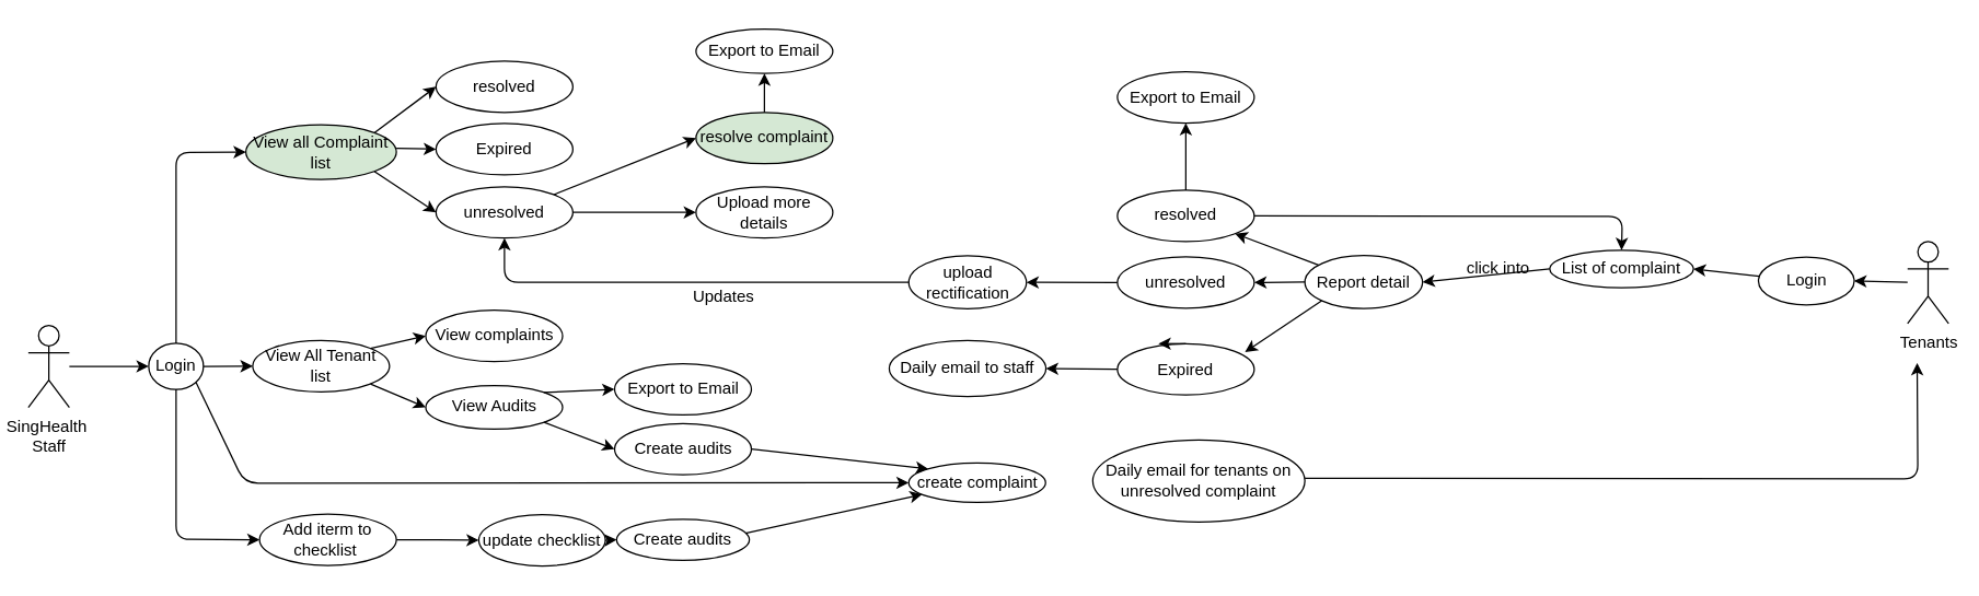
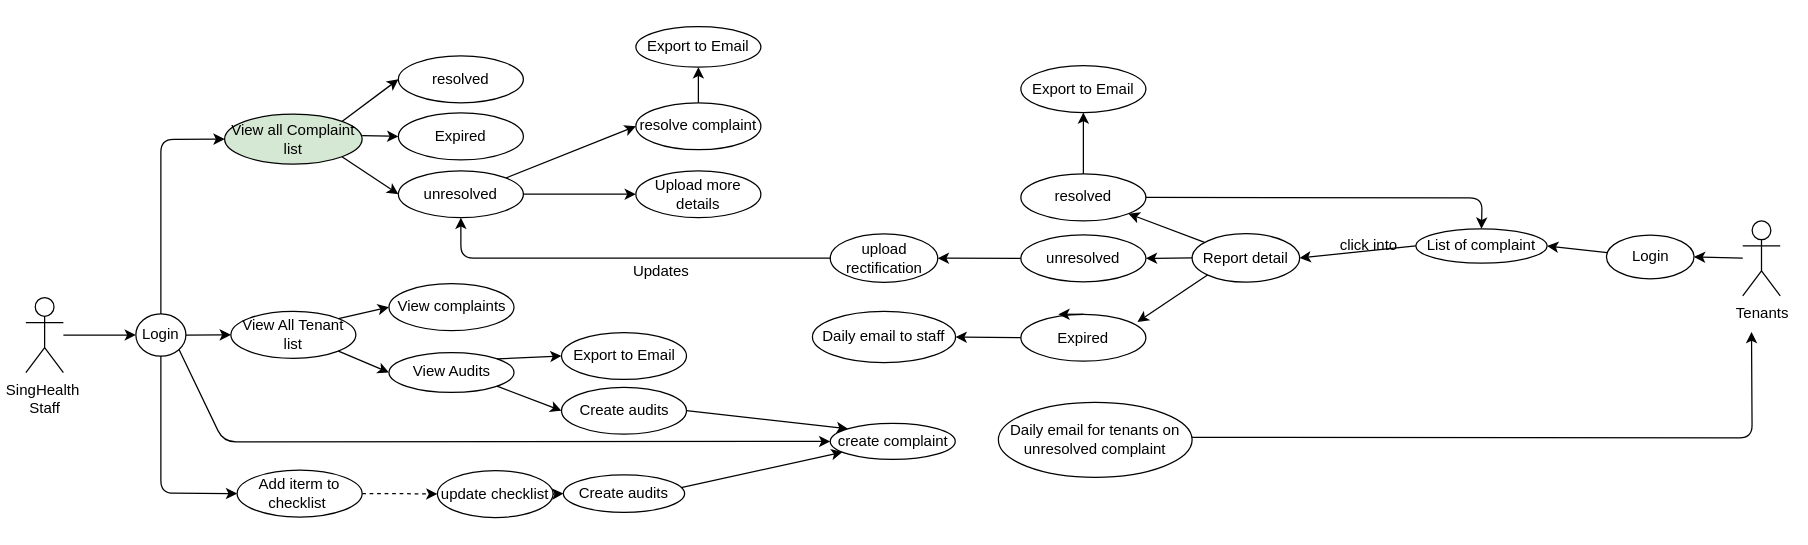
  <mxCell id="0" />
  <mxCell id="1" parent="0" />
  <mxCell id="2" style="edgeStyle=orthogonalEdgeStyle;rounded=0;orthogonalLoop=1;jettySize=auto;html=1;entryX=0;entryY=0.5;entryDx=0;entryDy=0;" edge="1" parent="1" source="3" target="4"><mxGeometry relative="1" as="geometry" /></mxCell>
  <mxCell id="3" value="SingHealth&amp;nbsp;&lt;br&gt;Staff" style="shape=umlActor;verticalLabelPosition=bottom;verticalAlign=top;html=1;outlineConnect=0;" parent="1" vertex="1"><mxGeometry x="20" y="237.5" width="30" height="60" as="geometry" /></mxCell>
  <mxCell id="4" value="Login" style="ellipse;whiteSpace=wrap;html=1;" parent="1" vertex="1"><mxGeometry x="108" y="250.62" width="40" height="33.75" as="geometry" /></mxCell>
  <mxCell id="5" value="Create audits" style="ellipse;whiteSpace=wrap;html=1;" parent="1" vertex="1"><mxGeometry x="450" y="379.38" width="97" height="30" as="geometry" /></mxCell>
  <mxCell id="6" value="create complaint" style="ellipse;whiteSpace=wrap;html=1;" parent="1" vertex="1"><mxGeometry x="663.5" y="338.24" width="100" height="28.75" as="geometry" /></mxCell>
- <mxCell id="7" style="edgeStyle=orthogonalEdgeStyle;rounded=0;orthogonalLoop=1;jettySize=auto;html=1;exitX=1;exitY=0.5;exitDx=0;exitDy=0;entryX=0;entryY=0.5;entryDx=0;entryDy=0;" parent="1" source="8" target="10" edge="1"><mxGeometry relative="1" as="geometry"><mxPoint x="504" y="384.38" as="targetPoint" /></mxGeometry></mxCell>
+ <mxCell id="7" style="edgeStyle=orthogonalEdgeStyle;rounded=0;orthogonalLoop=1;jettySize=auto;html=1;exitX=1;exitY=0.5;exitDx=0;exitDy=0;entryX=0;entryY=0.5;entryDx=0;entryDy=0;dashed=1;" parent="1" source="8" target="10" edge="1"><mxGeometry relative="1" as="geometry"><mxPoint x="504" y="384.38" as="targetPoint" /></mxGeometry></mxCell>
  <mxCell id="8" value="Add iterm to checklist&amp;nbsp;" style="ellipse;whiteSpace=wrap;html=1;" parent="1" vertex="1"><mxGeometry x="189" y="375.63" width="100" height="37.5" as="geometry" /></mxCell>
  <mxCell id="9" value="View complaints" style="ellipse;whiteSpace=wrap;html=1;" vertex="1" parent="1"><mxGeometry x="310.5" y="226.48" width="100" height="37.5" as="geometry" /></mxCell>
  <mxCell id="10" value="update checklist" style="ellipse;whiteSpace=wrap;html=1;" vertex="1" parent="1"><mxGeometry x="349.25" y="376" width="92.5" height="37.5" as="geometry" /></mxCell>
  <mxCell id="11" value="View Audits" style="ellipse;whiteSpace=wrap;html=1;" vertex="1" parent="1"><mxGeometry x="310.5" y="281.55" width="100" height="31.88" as="geometry" /></mxCell>
  <mxCell id="12" value="" style="endArrow=classic;html=1;exitX=0.5;exitY=1;exitDx=0;exitDy=0;entryX=0;entryY=0.5;entryDx=0;entryDy=0;" edge="1" parent="1" source="4" target="8"><mxGeometry width="50" height="50" relative="1" as="geometry"><mxPoint x="140" y="348.75" as="sourcePoint" /><mxPoint x="190" y="298.75" as="targetPoint" /><Array as="points"><mxPoint x="128" y="394" /></Array></mxGeometry></mxCell>
  <mxCell id="13" value="" style="endArrow=classic;html=1;exitX=1;exitY=0;exitDx=0;exitDy=0;entryX=0;entryY=0.5;entryDx=0;entryDy=0;" edge="1" parent="1" source="11" target="14"><mxGeometry width="50" height="50" relative="1" as="geometry"><mxPoint x="548" y="517.69" as="sourcePoint" /><mxPoint x="588" y="276.69" as="targetPoint" /></mxGeometry></mxCell>
  <mxCell id="14" value="Export to Email" style="ellipse;whiteSpace=wrap;html=1;" vertex="1" parent="1"><mxGeometry x="448.5" y="265.55" width="100" height="37.5" as="geometry" /></mxCell>
  <mxCell id="15" value="Create audits" style="ellipse;whiteSpace=wrap;html=1;" vertex="1" parent="1"><mxGeometry x="448.5" y="309.3" width="100" height="37.5" as="geometry" /></mxCell>
  <mxCell id="16" value="" style="endArrow=classic;html=1;exitX=1;exitY=1;exitDx=0;exitDy=0;entryX=0;entryY=0.5;entryDx=0;entryDy=0;" edge="1" parent="1" source="11" target="15"><mxGeometry width="50" height="50" relative="1" as="geometry"><mxPoint x="543" y="286.44" as="sourcePoint" /><mxPoint x="603" y="256.44" as="targetPoint" /></mxGeometry></mxCell>
  <mxCell id="17" value="View All Tenant list" style="ellipse;whiteSpace=wrap;html=1;" vertex="1" parent="1"><mxGeometry x="184" y="248.62" width="100" height="37.5" as="geometry" /></mxCell>
  <mxCell id="18" value="" style="endArrow=classic;html=1;exitX=1;exitY=1;exitDx=0;exitDy=0;entryX=0;entryY=0.5;entryDx=0;entryDy=0;" edge="1" parent="1" source="17" target="11"><mxGeometry width="50" height="50" relative="1" as="geometry"><mxPoint x="426.5" y="302.69" as="sourcePoint" /><mxPoint x="485" y="495.82" as="targetPoint" /></mxGeometry></mxCell>
  <mxCell id="19" value="" style="endArrow=classic;html=1;exitX=1;exitY=0;exitDx=0;exitDy=0;entryX=0;entryY=0.5;entryDx=0;entryDy=0;" edge="1" parent="1" source="17" target="9"><mxGeometry width="50" height="50" relative="1" as="geometry"><mxPoint x="297.5" y="487.69" as="sourcePoint" /><mxPoint x="347.5" y="437.69" as="targetPoint" /></mxGeometry></mxCell>
  <mxCell id="20" value="View all Complaint list" style="ellipse;whiteSpace=wrap;html=1;fillColor=#d5e8d4;" vertex="1" parent="1"><mxGeometry x="179" y="90.75" width="110" height="40" as="geometry" /></mxCell>
  <mxCell id="21" value="unresolved" style="ellipse;whiteSpace=wrap;html=1;" vertex="1" parent="1"><mxGeometry x="318" y="136.12" width="100" height="37.5" as="geometry" /></mxCell>
  <mxCell id="22" value="Upload more details" style="ellipse;whiteSpace=wrap;html=1;" vertex="1" parent="1"><mxGeometry x="508" y="136.12" width="100" height="37.5" as="geometry" /></mxCell>
- <mxCell id="23" value="resolve complaint" style="ellipse;whiteSpace=wrap;html=1;fillColor=#d5e8d4;" vertex="1" parent="1"><mxGeometry x="508" y="81.74" width="100" height="37.5" as="geometry" /></mxCell>
+ <mxCell id="23" value="resolve complaint" style="ellipse;whiteSpace=wrap;html=1;" vertex="1" parent="1"><mxGeometry x="508" y="81.74" width="100" height="37.5" as="geometry" /></mxCell>
  <mxCell id="24" value="" style="endArrow=classic;html=1;exitX=1;exitY=0.5;exitDx=0;exitDy=0;entryX=0;entryY=0.5;entryDx=0;entryDy=0;" edge="1" parent="1" source="21" target="22"><mxGeometry width="50" height="50" relative="1" as="geometry"><mxPoint x="376.5" y="85.13" as="sourcePoint" /><mxPoint x="426.5" y="35.13" as="targetPoint" /></mxGeometry></mxCell>
  <mxCell id="25" value="" style="endArrow=classic;html=1;entryX=0;entryY=0.5;entryDx=0;entryDy=0;exitX=1;exitY=0;exitDx=0;exitDy=0;" edge="1" parent="1" source="21" target="23"><mxGeometry width="50" height="50" relative="1" as="geometry"><mxPoint x="466.5" y="95.13" as="sourcePoint" /><mxPoint x="486.5" y="95.13" as="targetPoint" /></mxGeometry></mxCell>
  <mxCell id="26" value="" style="endArrow=classic;html=1;exitX=1;exitY=0.5;exitDx=0;exitDy=0;entryX=0;entryY=0.5;entryDx=0;entryDy=0;" edge="1" parent="1" source="10" target="5"><mxGeometry width="50" height="50" relative="1" as="geometry"><mxPoint x="384" y="265.38" as="sourcePoint" /><mxPoint x="434" y="215.38" as="targetPoint" /></mxGeometry></mxCell>
  <mxCell id="27" value="" style="endArrow=classic;html=1;exitX=1;exitY=0.5;exitDx=0;exitDy=0;entryX=0;entryY=0;entryDx=0;entryDy=0;" edge="1" parent="1" source="15" target="6"><mxGeometry width="50" height="50" relative="1" as="geometry"><mxPoint x="536" y="146.55" as="sourcePoint" /><mxPoint x="682.5" y="329.925" as="targetPoint" /></mxGeometry></mxCell>
  <mxCell id="28" value="" style="endArrow=classic;html=1;exitX=0.971;exitY=0.339;exitDx=0;exitDy=0;exitPerimeter=0;" edge="1" parent="1" source="5" target="6"><mxGeometry width="50" height="50" relative="1" as="geometry"><mxPoint x="531" y="166.37" as="sourcePoint" /><mxPoint x="682.5" y="352.24" as="targetPoint" /></mxGeometry></mxCell>
  <mxCell id="29" value="Daily email for tenants on unresolved complaint" style="ellipse;whiteSpace=wrap;html=1;" vertex="1" parent="1"><mxGeometry x="798" y="321.38" width="155" height="60" as="geometry" /></mxCell>
  <mxCell id="30" value="Tenants" style="shape=umlActor;verticalLabelPosition=bottom;verticalAlign=top;html=1;outlineConnect=0;" vertex="1" parent="1"><mxGeometry x="1393.5" y="176.26" width="30" height="60" as="geometry" /></mxCell>
  <mxCell id="31" value="Login" style="ellipse;whiteSpace=wrap;html=1;" vertex="1" parent="1"><mxGeometry x="1284.5" y="187.51" width="70" height="35" as="geometry" /></mxCell>
  <mxCell id="32" value="Report detail" style="ellipse;whiteSpace=wrap;html=1;" vertex="1" parent="1"><mxGeometry x="953" y="186.49" width="86" height="38.75" as="geometry" /></mxCell>
  <mxCell id="33" value="" style="endArrow=classic;html=1;exitX=0;exitY=0.5;exitDx=0;exitDy=0;entryX=1;entryY=0.5;entryDx=0;entryDy=0;" edge="1" parent="1" source="34" target="32"><mxGeometry width="50" height="50" relative="1" as="geometry"><mxPoint x="1139" y="212.43" as="sourcePoint" /><mxPoint x="1034" y="188.68" as="targetPoint" /></mxGeometry></mxCell>
  <mxCell id="34" value="List of complaint" style="ellipse;whiteSpace=wrap;html=1;" vertex="1" parent="1"><mxGeometry x="1132" y="182.51" width="105" height="27.5" as="geometry" /></mxCell>
  <mxCell id="35" value="" style="endArrow=classic;html=1;entryX=1;entryY=0.5;entryDx=0;entryDy=0;" edge="1" parent="1" source="30" target="31"><mxGeometry width="50" height="50" relative="1" as="geometry"><mxPoint x="995" y="299.39" as="sourcePoint" /><mxPoint x="1045" y="249.39" as="targetPoint" /></mxGeometry></mxCell>
  <mxCell id="36" value="" style="endArrow=classic;html=1;entryX=1;entryY=0.5;entryDx=0;entryDy=0;" edge="1" parent="1" source="31" target="34"><mxGeometry width="50" height="50" relative="1" as="geometry"><mxPoint x="984.5" y="255.01" as="sourcePoint" /><mxPoint x="1034.5" y="205.01" as="targetPoint" /></mxGeometry></mxCell>
  <mxCell id="37" value="click into" style="text;html=1;align=center;verticalAlign=middle;resizable=0;points=[];autosize=1;rotation=0;" vertex="1" parent="1"><mxGeometry x="1064" y="186.18" width="60" height="20" as="geometry" /></mxCell>
  <mxCell id="38" value="upload rectification" style="ellipse;whiteSpace=wrap;html=1;" vertex="1" parent="1"><mxGeometry x="663.5" y="186.67" width="86" height="38.75" as="geometry" /></mxCell>
  <mxCell id="39" value="Updates" style="text;html=1;align=center;verticalAlign=middle;resizable=0;points=[];autosize=1;rotation=0;" vertex="1" parent="1"><mxGeometry x="498" y="207.42" width="60" height="20" as="geometry" /></mxCell>
  <mxCell id="40" value="Export to Email" style="ellipse;whiteSpace=wrap;html=1;" vertex="1" parent="1"><mxGeometry x="816" y="52.01" width="100" height="37.5" as="geometry" /></mxCell>
  <mxCell id="41" value="" style="endArrow=classic;html=1;exitX=0.5;exitY=0;exitDx=0;exitDy=0;entryX=0.5;entryY=1;entryDx=0;entryDy=0;" edge="1" parent="1" source="54" target="40"><mxGeometry width="50" height="50" relative="1" as="geometry"><mxPoint x="965" y="367.25" as="sourcePoint" /><mxPoint x="1015" y="317.25" as="targetPoint" /></mxGeometry></mxCell>
  <mxCell id="42" value="" style="endArrow=classic;html=1;exitX=1;exitY=0.5;exitDx=0;exitDy=0;" edge="1" parent="1"><mxGeometry width="50" height="50" relative="1" as="geometry"><mxPoint x="953" y="349.38" as="sourcePoint" /><mxPoint x="1400.5" y="265" as="targetPoint" /><Array as="points"><mxPoint x="1401" y="349.76" /></Array></mxGeometry></mxCell>
  <mxCell id="43" value="Export to Email" style="ellipse;whiteSpace=wrap;html=1;" vertex="1" parent="1"><mxGeometry x="508" y="20.88" width="100" height="32.37" as="geometry" /></mxCell>
  <mxCell id="44" value="Expired" style="ellipse;whiteSpace=wrap;html=1;" vertex="1" parent="1"><mxGeometry x="318" y="89.87" width="100" height="37.5" as="geometry" /></mxCell>
  <mxCell id="45" value="resolved" style="ellipse;whiteSpace=wrap;html=1;" vertex="1" parent="1"><mxGeometry x="318" y="44.24" width="100" height="37.5" as="geometry" /></mxCell>
  <mxCell id="46" value="" style="endArrow=classic;html=1;exitX=1;exitY=1;exitDx=0;exitDy=0;entryX=0;entryY=0.5;entryDx=0;entryDy=0;" edge="1" parent="1" source="20" target="21"><mxGeometry width="50" height="50" relative="1" as="geometry"><mxPoint x="758" y="240" as="sourcePoint" /><mxPoint x="808" y="190" as="targetPoint" /></mxGeometry></mxCell>
  <mxCell id="47" value="" style="endArrow=classic;html=1;entryX=0;entryY=0.5;entryDx=0;entryDy=0;" edge="1" parent="1" target="44"><mxGeometry width="50" height="50" relative="1" as="geometry"><mxPoint x="289" y="108" as="sourcePoint" /><mxPoint x="808" y="190" as="targetPoint" /></mxGeometry></mxCell>
  <mxCell id="48" value="" style="endArrow=classic;html=1;exitX=1;exitY=0;exitDx=0;exitDy=0;entryX=0;entryY=0.5;entryDx=0;entryDy=0;" edge="1" parent="1" source="20" target="45"><mxGeometry width="50" height="50" relative="1" as="geometry"><mxPoint x="758" y="240" as="sourcePoint" /><mxPoint x="808" y="190" as="targetPoint" /></mxGeometry></mxCell>
  <mxCell id="49" value="" style="endArrow=classic;html=1;exitX=0.5;exitY=0;exitDx=0;exitDy=0;entryX=0;entryY=0.5;entryDx=0;entryDy=0;" edge="1" parent="1" source="4" target="20"><mxGeometry width="50" height="50" relative="1" as="geometry"><mxPoint x="758" y="240" as="sourcePoint" /><mxPoint x="808" y="190" as="targetPoint" /><Array as="points"><mxPoint x="128" y="111" /></Array></mxGeometry></mxCell>
  <mxCell id="50" value="" style="endArrow=classic;html=1;exitX=1;exitY=0.5;exitDx=0;exitDy=0;entryX=0;entryY=0.5;entryDx=0;entryDy=0;" edge="1" parent="1" source="4" target="17"><mxGeometry width="50" height="50" relative="1" as="geometry"><mxPoint x="758" y="240" as="sourcePoint" /><mxPoint x="808" y="190" as="targetPoint" /></mxGeometry></mxCell>
  <mxCell id="51" value="" style="endArrow=classic;html=1;exitX=1;exitY=1;exitDx=0;exitDy=0;entryX=0;entryY=0.5;entryDx=0;entryDy=0;" edge="1" parent="1" source="4" target="6"><mxGeometry width="50" height="50" relative="1" as="geometry"><mxPoint x="758" y="240" as="sourcePoint" /><mxPoint x="808" y="190" as="targetPoint" /><Array as="points"><mxPoint x="178" y="353" /></Array></mxGeometry></mxCell>
  <mxCell id="52" value="unresolved" style="ellipse;whiteSpace=wrap;html=1;" vertex="1" parent="1"><mxGeometry x="816" y="187.43" width="100" height="37.5" as="geometry" /></mxCell>
  <mxCell id="53" value="Expired" style="ellipse;whiteSpace=wrap;html=1;" vertex="1" parent="1"><mxGeometry x="816" y="250.9" width="100" height="37.5" as="geometry" /></mxCell>
  <mxCell id="54" value="resolved" style="ellipse;whiteSpace=wrap;html=1;" vertex="1" parent="1"><mxGeometry x="816" y="138.68" width="100" height="37.5" as="geometry" /></mxCell>
  <mxCell id="55" value="" style="endArrow=classic;html=1;entryX=1;entryY=1;entryDx=0;entryDy=0;" edge="1" parent="1" source="32" target="54"><mxGeometry width="50" height="50" relative="1" as="geometry"><mxPoint x="736" y="238.76" as="sourcePoint" /><mxPoint x="786" y="188.76" as="targetPoint" /></mxGeometry></mxCell>
  <mxCell id="56" value="" style="endArrow=classic;html=1;exitX=0;exitY=0.5;exitDx=0;exitDy=0;entryX=1;entryY=0.5;entryDx=0;entryDy=0;" edge="1" parent="1" source="32" target="52"><mxGeometry width="50" height="50" relative="1" as="geometry"><mxPoint x="965.608" y="186.131" as="sourcePoint" /><mxPoint x="786" y="155.32" as="targetPoint" /></mxGeometry></mxCell>
  <mxCell id="57" value="" style="endArrow=classic;html=1;exitX=0;exitY=0.5;exitDx=0;exitDy=0;entryX=1;entryY=0.5;entryDx=0;entryDy=0;" edge="1" parent="1" source="52" target="38"><mxGeometry width="50" height="50" relative="1" as="geometry"><mxPoint x="758" y="206.56" as="sourcePoint" /><mxPoint x="808" y="156.56" as="targetPoint" /></mxGeometry></mxCell>
  <mxCell id="58" value="" style="endArrow=classic;html=1;exitX=0;exitY=0.5;exitDx=0;exitDy=0;entryX=1;entryY=0.5;entryDx=0;entryDy=0;" edge="1" parent="1" source="53" target="59"><mxGeometry width="50" height="50" relative="1" as="geometry"><mxPoint x="718" y="251.71" as="sourcePoint" /><mxPoint x="768" y="271.71" as="targetPoint" /></mxGeometry></mxCell>
  <mxCell id="59" value="Daily email to staff" style="ellipse;whiteSpace=wrap;html=1;" vertex="1" parent="1"><mxGeometry x="649.25" y="248.62" width="114.5" height="41.02" as="geometry" /></mxCell>
  <mxCell id="60" value="" style="endArrow=classic;html=1;exitX=0;exitY=1;exitDx=0;exitDy=0;entryX=0.933;entryY=0.163;entryDx=0;entryDy=0;entryPerimeter=0;" edge="1" parent="1" source="32" target="53"><mxGeometry width="50" height="50" relative="1" as="geometry"><mxPoint x="546" y="228.76" as="sourcePoint" /><mxPoint x="596" y="178.76" as="targetPoint" /></mxGeometry></mxCell>
  <mxCell id="61" value="" style="endArrow=classic;html=1;exitX=0.5;exitY=0;exitDx=0;exitDy=0;" edge="1" parent="1" source="23" target="43"><mxGeometry width="50" height="50" relative="1" as="geometry"><mxPoint x="858" y="230" as="sourcePoint" /><mxPoint x="908" y="180" as="targetPoint" /></mxGeometry></mxCell>
  <mxCell id="62" style="edgeStyle=orthogonalEdgeStyle;rounded=0;orthogonalLoop=1;jettySize=auto;html=1;exitX=0.5;exitY=0;exitDx=0;exitDy=0;entryX=0.3;entryY=0;entryDx=0;entryDy=0;entryPerimeter=0;" edge="1" parent="1" source="53" target="53"><mxGeometry relative="1" as="geometry" /></mxCell>
  <mxCell id="63" value="" style="endArrow=classic;html=1;exitX=0;exitY=0.5;exitDx=0;exitDy=0;entryX=0.5;entryY=1;entryDx=0;entryDy=0;" edge="1" parent="1" source="38" target="21"><mxGeometry width="50" height="50" relative="1" as="geometry"><mxPoint x="808" y="190" as="sourcePoint" /><mxPoint x="858" y="140" as="targetPoint" /><Array as="points"><mxPoint x="368" y="206" /></Array></mxGeometry></mxCell>
  <mxCell id="64" value="" style="endArrow=classic;html=1;entryX=0.5;entryY=0;entryDx=0;entryDy=0;" edge="1" parent="1" source="54" target="34"><mxGeometry width="50" height="50" relative="1" as="geometry"><mxPoint x="786" y="188.76" as="sourcePoint" /><mxPoint x="1136" y="78.76" as="targetPoint" /><Array as="points"><mxPoint x="1185" y="157.76" /></Array></mxGeometry></mxCell>
